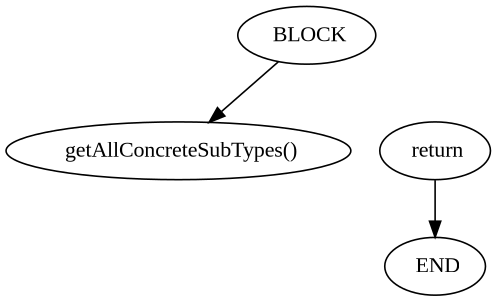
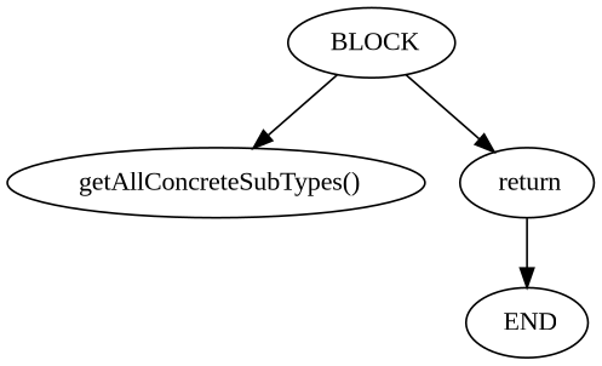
  digraph {
    fontname="Liberation Serif"
    node [fontname="Liberation Serif"]
    edge [color=black fontname="Liberation Serif"]
    n1 [label=" getAllConcreteSubTypes()"]
    n2 [label=" BLOCK"]
    n3 [label=" return"]
    n4 [label=" END"]
    n2 -> n1
+   n2 -> n3
    n3 -> n4
  }
